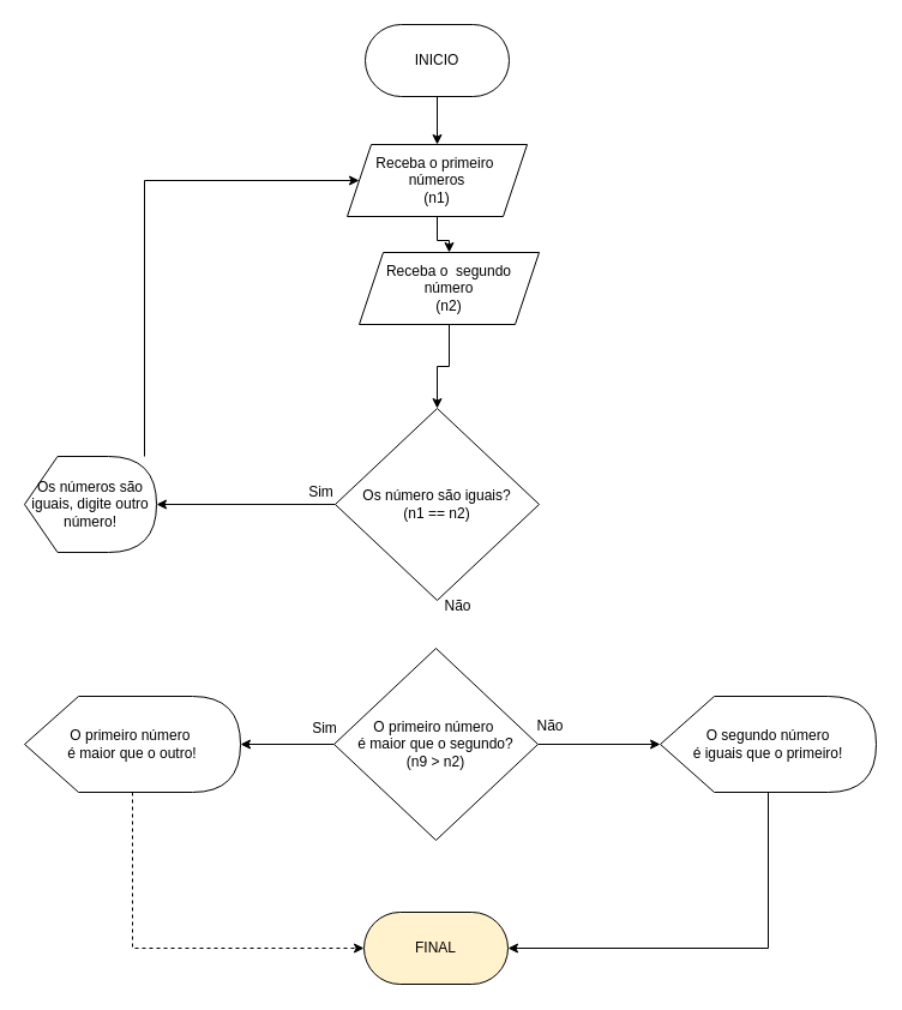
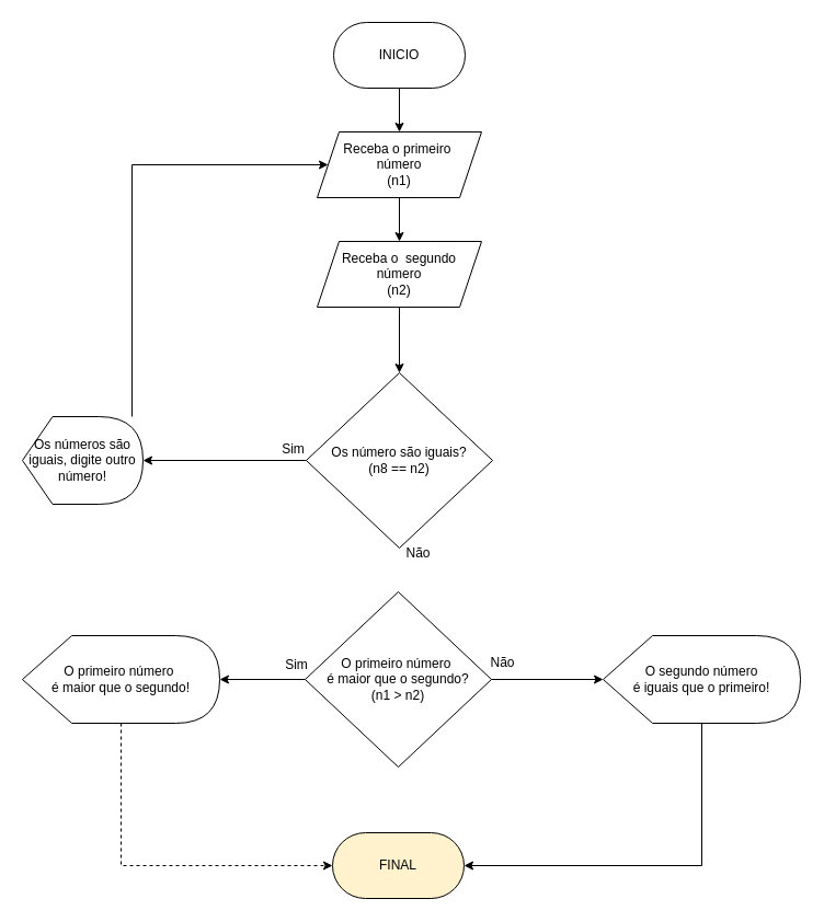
  <mxCell id="0" />
  <mxCell id="1" parent="0" />
  <mxCell id="2" style="edgeStyle=orthogonalEdgeStyle;rounded=0;orthogonalLoop=1;jettySize=auto;html=1;" edge="1" parent="1" source="3" target="6"><mxGeometry relative="1" as="geometry" /></mxCell>
  <mxCell id="3" value="INICIO" style="rounded=1;whiteSpace=wrap;html=1;arcSize=50;" vertex="1" parent="1"><mxGeometry x="304" y="20" width="120" height="60" as="geometry" /></mxCell>
  <mxCell id="4" value="FINAL" style="rounded=1;whiteSpace=wrap;html=1;arcSize=50;fillColor=#fff2cc;" vertex="1" parent="1"><mxGeometry x="303" y="760" width="120" height="60" as="geometry" /></mxCell>
  <mxCell id="5" style="edgeStyle=orthogonalEdgeStyle;rounded=0;orthogonalLoop=1;jettySize=auto;html=1;entryX=0.5;entryY=0;entryDx=0;entryDy=0;" edge="1" parent="1" source="6" target="8"><mxGeometry relative="1" as="geometry" /></mxCell>
- <mxCell id="6" value="Receba o primeiro&amp;nbsp;&lt;div&gt;números&lt;/div&gt;&lt;div&gt;(n1)&lt;/div&gt;" style="shape=parallelogram;perimeter=parallelogramPerimeter;whiteSpace=wrap;html=1;fixedSize=1;" vertex="1" parent="1"><mxGeometry x="289" y="120" width="150" height="60" as="geometry" /></mxCell>
+ <mxCell id="6" value="Receba o primeiro&amp;nbsp;&lt;div&gt;número&lt;/div&gt;&lt;div&gt;(n1)&lt;/div&gt;" style="shape=parallelogram;perimeter=parallelogramPerimeter;whiteSpace=wrap;html=1;fixedSize=1;" vertex="1" parent="1"><mxGeometry x="289" y="120" width="150" height="60" as="geometry" /></mxCell>
  <mxCell id="7" style="edgeStyle=orthogonalEdgeStyle;rounded=0;orthogonalLoop=1;jettySize=auto;html=1;entryX=0.5;entryY=0;entryDx=0;entryDy=0;" edge="1" parent="1" source="8" target="19"><mxGeometry relative="1" as="geometry"><mxPoint x="364" y="340" as="targetPoint" /></mxGeometry></mxCell>
- <mxCell id="8" value="Receba o&amp;nbsp; segundo&lt;div&gt;número&lt;/div&gt;&lt;div&gt;(n2)&lt;/div&gt;" style="shape=parallelogram;perimeter=parallelogramPerimeter;whiteSpace=wrap;html=1;fixedSize=1;" vertex="1" parent="1"><mxGeometry x="299" y="210" width="150" height="60" as="geometry" /></mxCell>
+ <mxCell id="8" value="Receba o&amp;nbsp; segundo&lt;div&gt;número&lt;/div&gt;&lt;div&gt;(n2)&lt;/div&gt;" style="shape=parallelogram;perimeter=parallelogramPerimeter;whiteSpace=wrap;html=1;fixedSize=1;" vertex="1" parent="1"><mxGeometry x="289" y="220" width="150" height="60" as="geometry" /></mxCell>
  <mxCell id="9" style="edgeStyle=orthogonalEdgeStyle;rounded=0;orthogonalLoop=1;jettySize=auto;html=1;" edge="1" parent="1" source="10" target="14"><mxGeometry relative="1" as="geometry" /></mxCell>
- <mxCell id="10" value="O primeiro número&amp;nbsp;&lt;div&gt;é maior que o segundo?&lt;/div&gt;&lt;div&gt;(n9 &amp;gt; n2)&lt;/div&gt;" style="rhombus;whiteSpace=wrap;html=1;" vertex="1" parent="1"><mxGeometry x="278" y="540" width="170" height="160" as="geometry" /></mxCell>
+ <mxCell id="10" value="O primeiro número&amp;nbsp;&lt;div&gt;é maior que o segundo?&lt;/div&gt;&lt;div&gt;(n1 &amp;gt; n2)&lt;/div&gt;" style="rhombus;whiteSpace=wrap;html=1;" vertex="1" parent="1"><mxGeometry x="278" y="540" width="170" height="160" as="geometry" /></mxCell>
  <mxCell id="11" style="edgeStyle=orthogonalEdgeStyle;rounded=0;orthogonalLoop=1;jettySize=auto;html=1;entryX=0;entryY=0.5;entryDx=0;entryDy=0;dashed=1;" edge="1" parent="1" source="12" target="4"><mxGeometry relative="1" as="geometry"><Array as="points"><mxPoint x="110" y="790" /></Array></mxGeometry></mxCell>
- <mxCell id="12" value="O primeiro número&amp;nbsp;&lt;div&gt;é maior que o outro!&lt;/div&gt;" style="shape=display;whiteSpace=wrap;html=1;" vertex="1" parent="1"><mxGeometry x="20" y="580" width="180" height="80" as="geometry" /></mxCell>
+ <mxCell id="12" value="O primeiro número&amp;nbsp;&lt;div&gt;é maior que o segundo!&lt;/div&gt;" style="shape=display;whiteSpace=wrap;html=1;" vertex="1" parent="1"><mxGeometry x="20" y="580" width="180" height="80" as="geometry" /></mxCell>
  <mxCell id="13" style="edgeStyle=orthogonalEdgeStyle;rounded=0;orthogonalLoop=1;jettySize=auto;html=1;entryX=1;entryY=0.5;entryDx=0;entryDy=0;" edge="1" parent="1" source="14" target="4"><mxGeometry relative="1" as="geometry"><Array as="points"><mxPoint x="640" y="790" /></Array></mxGeometry></mxCell>
  <mxCell id="14" value="O segundo número&lt;div&gt;é iguais que o primeiro!&lt;/div&gt;" style="shape=display;whiteSpace=wrap;html=1;" vertex="1" parent="1"><mxGeometry x="550" y="580" width="180" height="80" as="geometry" /></mxCell>
  <mxCell id="15" style="edgeStyle=orthogonalEdgeStyle;rounded=0;orthogonalLoop=1;jettySize=auto;html=1;entryX=1;entryY=0.5;entryDx=0;entryDy=0;entryPerimeter=0;" edge="1" parent="1" source="10" target="12"><mxGeometry relative="1" as="geometry" /></mxCell>
  <mxCell id="16" value="Sim" style="text;html=1;align=center;verticalAlign=middle;resizable=0;points=[];autosize=1;strokeColor=none;fillColor=none;" vertex="1" parent="1"><mxGeometry x="250" y="592" width="40" height="30" as="geometry" /></mxCell>
  <mxCell id="17" value="Não" style="text;html=1;align=center;verticalAlign=middle;resizable=0;points=[];autosize=1;strokeColor=none;fillColor=none;" vertex="1" parent="1"><mxGeometry x="433" y="590" width="50" height="30" as="geometry" /></mxCell>
  <mxCell id="18" style="edgeStyle=orthogonalEdgeStyle;rounded=0;orthogonalLoop=1;jettySize=auto;html=1;entryX=1;entryY=0.5;entryDx=0;entryDy=0;entryPerimeter=0;" edge="1" parent="1" source="19" target="22"><mxGeometry relative="1" as="geometry"><mxPoint x="210" y="430" as="targetPoint" /></mxGeometry></mxCell>
- <mxCell id="19" value="Os número são iguais?&lt;div&gt;(n1 == n2)&lt;/div&gt;" style="rhombus;whiteSpace=wrap;html=1;" vertex="1" parent="1"><mxGeometry x="279" y="340" width="170" height="160" as="geometry" /></mxCell>
+ <mxCell id="19" value="Os número são iguais?&lt;div&gt;(n8 == n2)&lt;/div&gt;" style="rhombus;whiteSpace=wrap;html=1;" vertex="1" parent="1"><mxGeometry x="279" y="340" width="170" height="160" as="geometry" /></mxCell>
  <mxCell id="20" value="Não" style="text;html=1;align=center;verticalAlign=middle;resizable=0;points=[];autosize=1;strokeColor=none;fillColor=none;" vertex="1" parent="1"><mxGeometry x="356" y="490" width="50" height="30" as="geometry" /></mxCell>
  <mxCell id="21" style="edgeStyle=orthogonalEdgeStyle;rounded=0;orthogonalLoop=1;jettySize=auto;html=1;entryX=0;entryY=0.5;entryDx=0;entryDy=0;" edge="1" parent="1" source="22" target="6"><mxGeometry relative="1" as="geometry"><Array as="points"><mxPoint x="120" y="150" /></Array></mxGeometry></mxCell>
  <mxCell id="22" value="Os números são iguais, digite outro número!" style="shape=display;whiteSpace=wrap;html=1;" vertex="1" parent="1"><mxGeometry x="20" y="380" width="110" height="80" as="geometry" /></mxCell>
  <mxCell id="23" value="Sim" style="text;html=1;align=center;verticalAlign=middle;resizable=0;points=[];autosize=1;strokeColor=none;fillColor=none;" vertex="1" parent="1"><mxGeometry x="247" y="395" width="40" height="30" as="geometry" /></mxCell>
